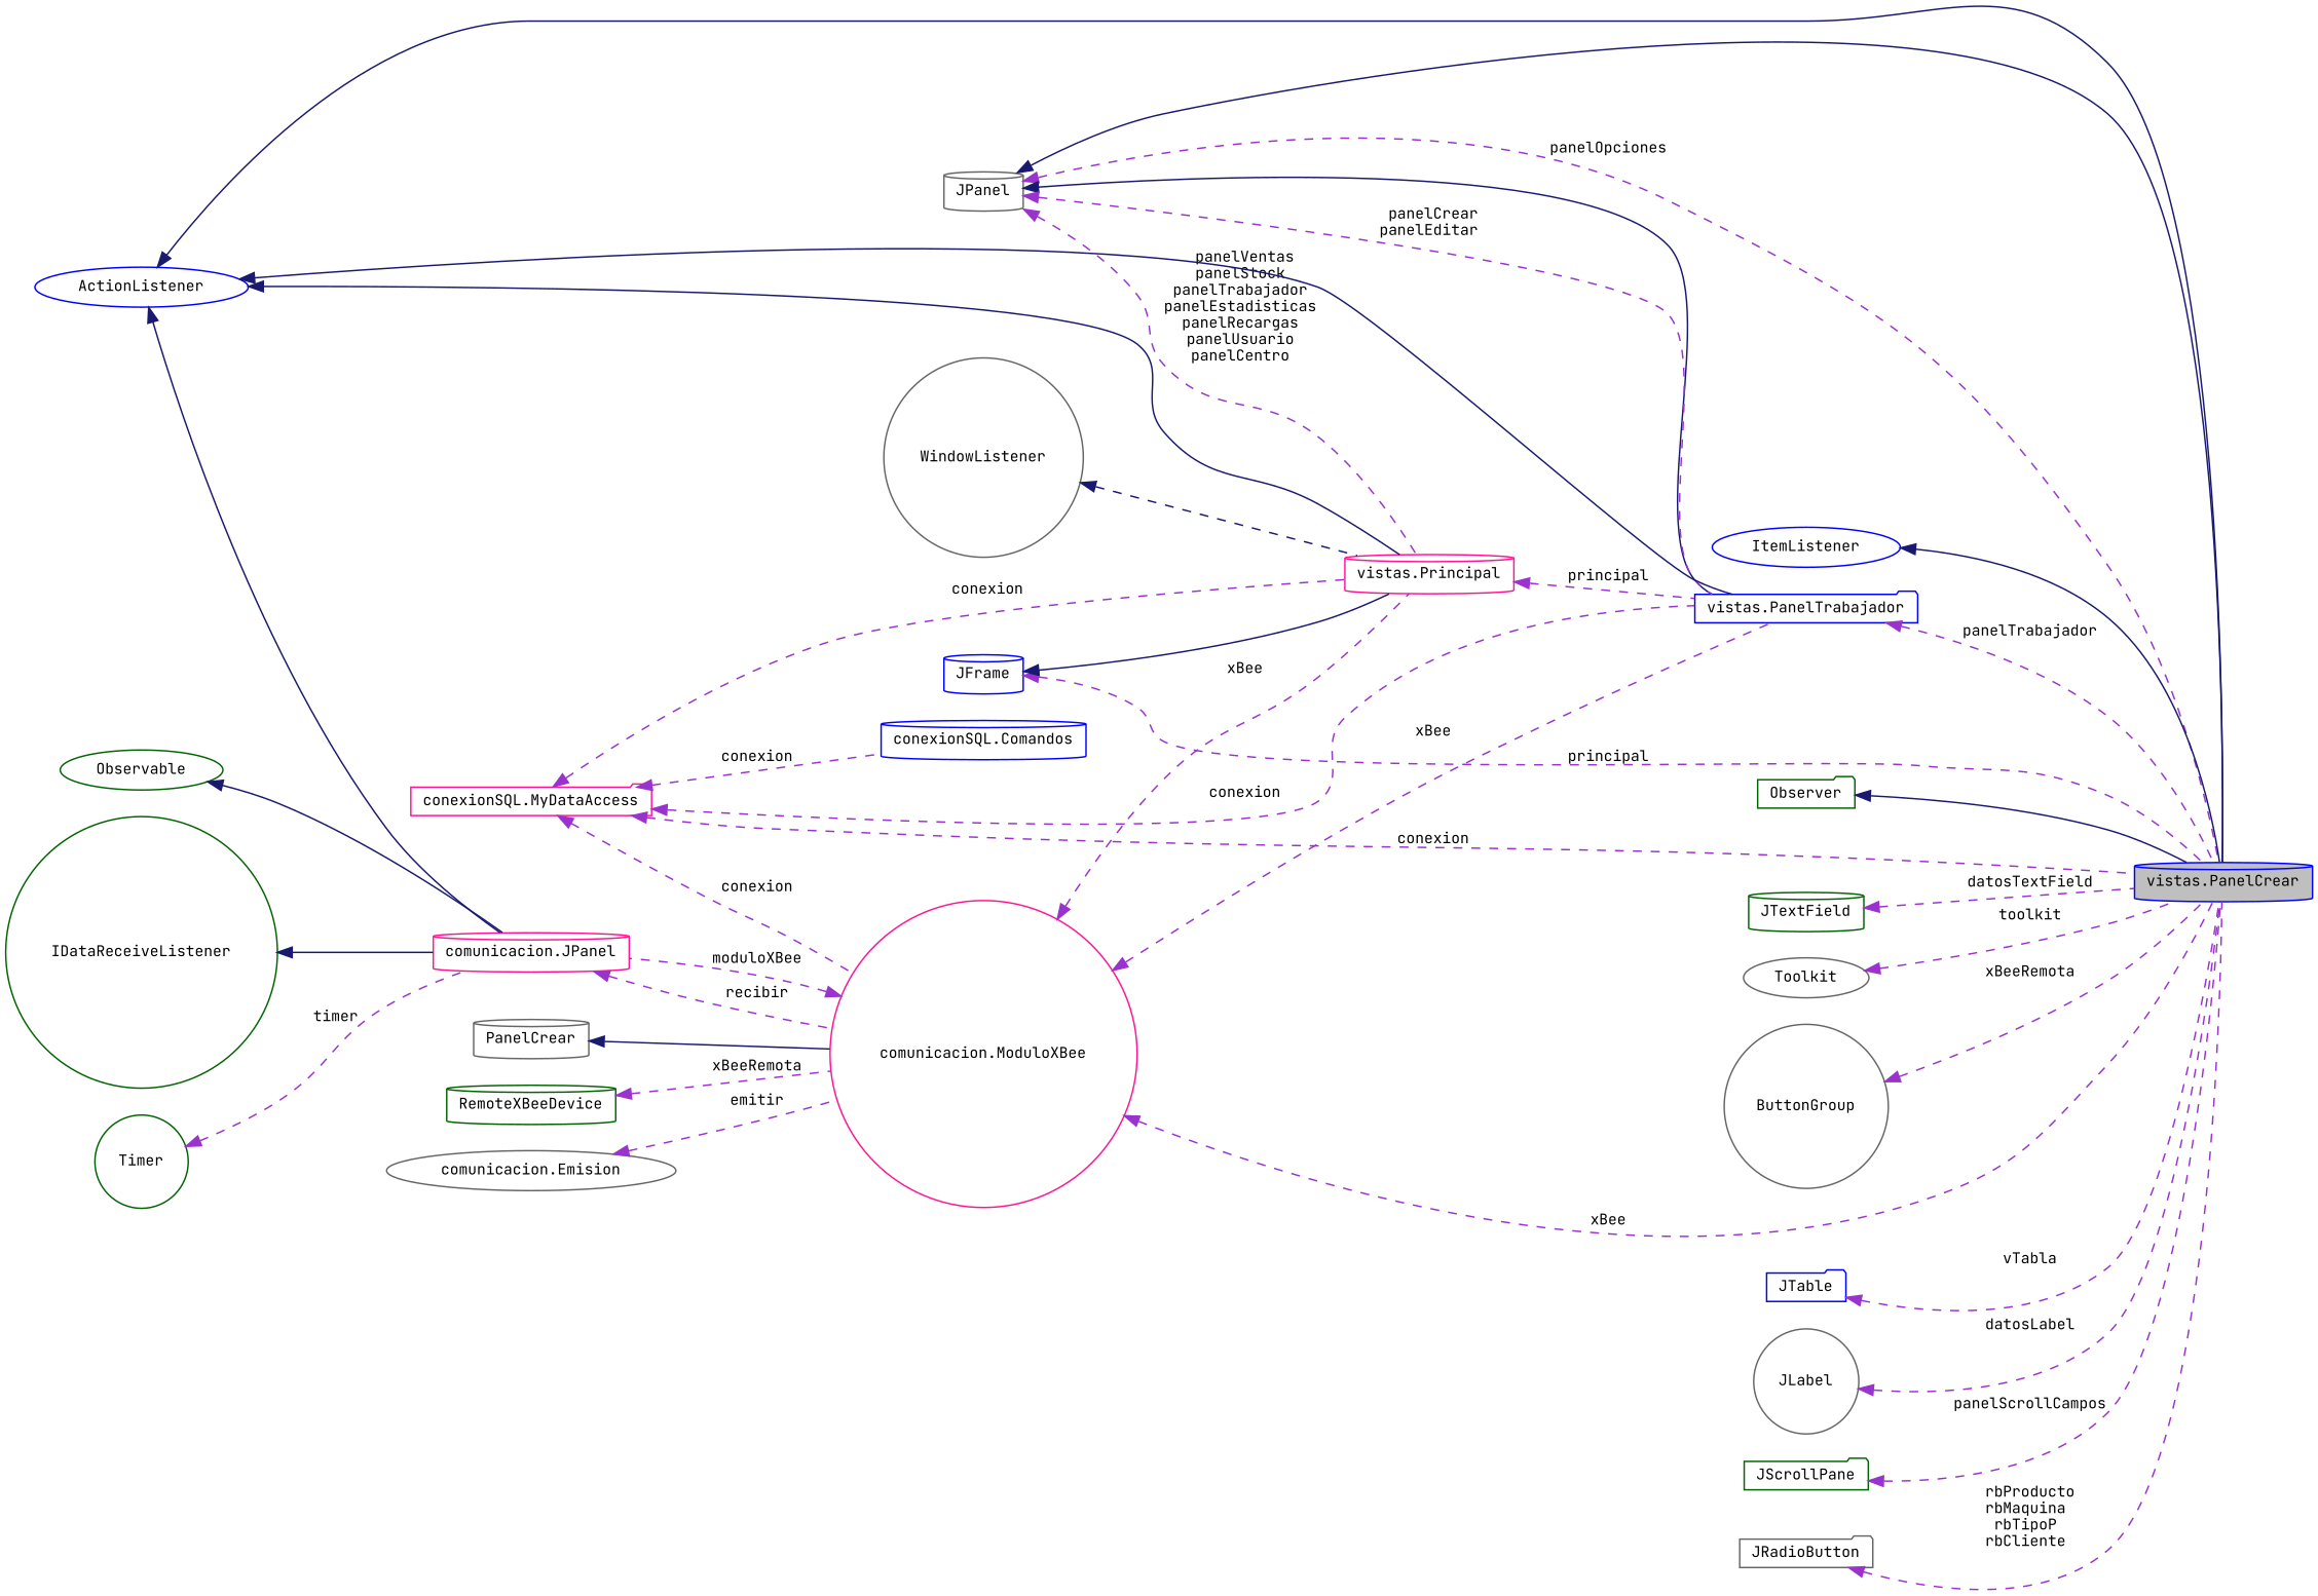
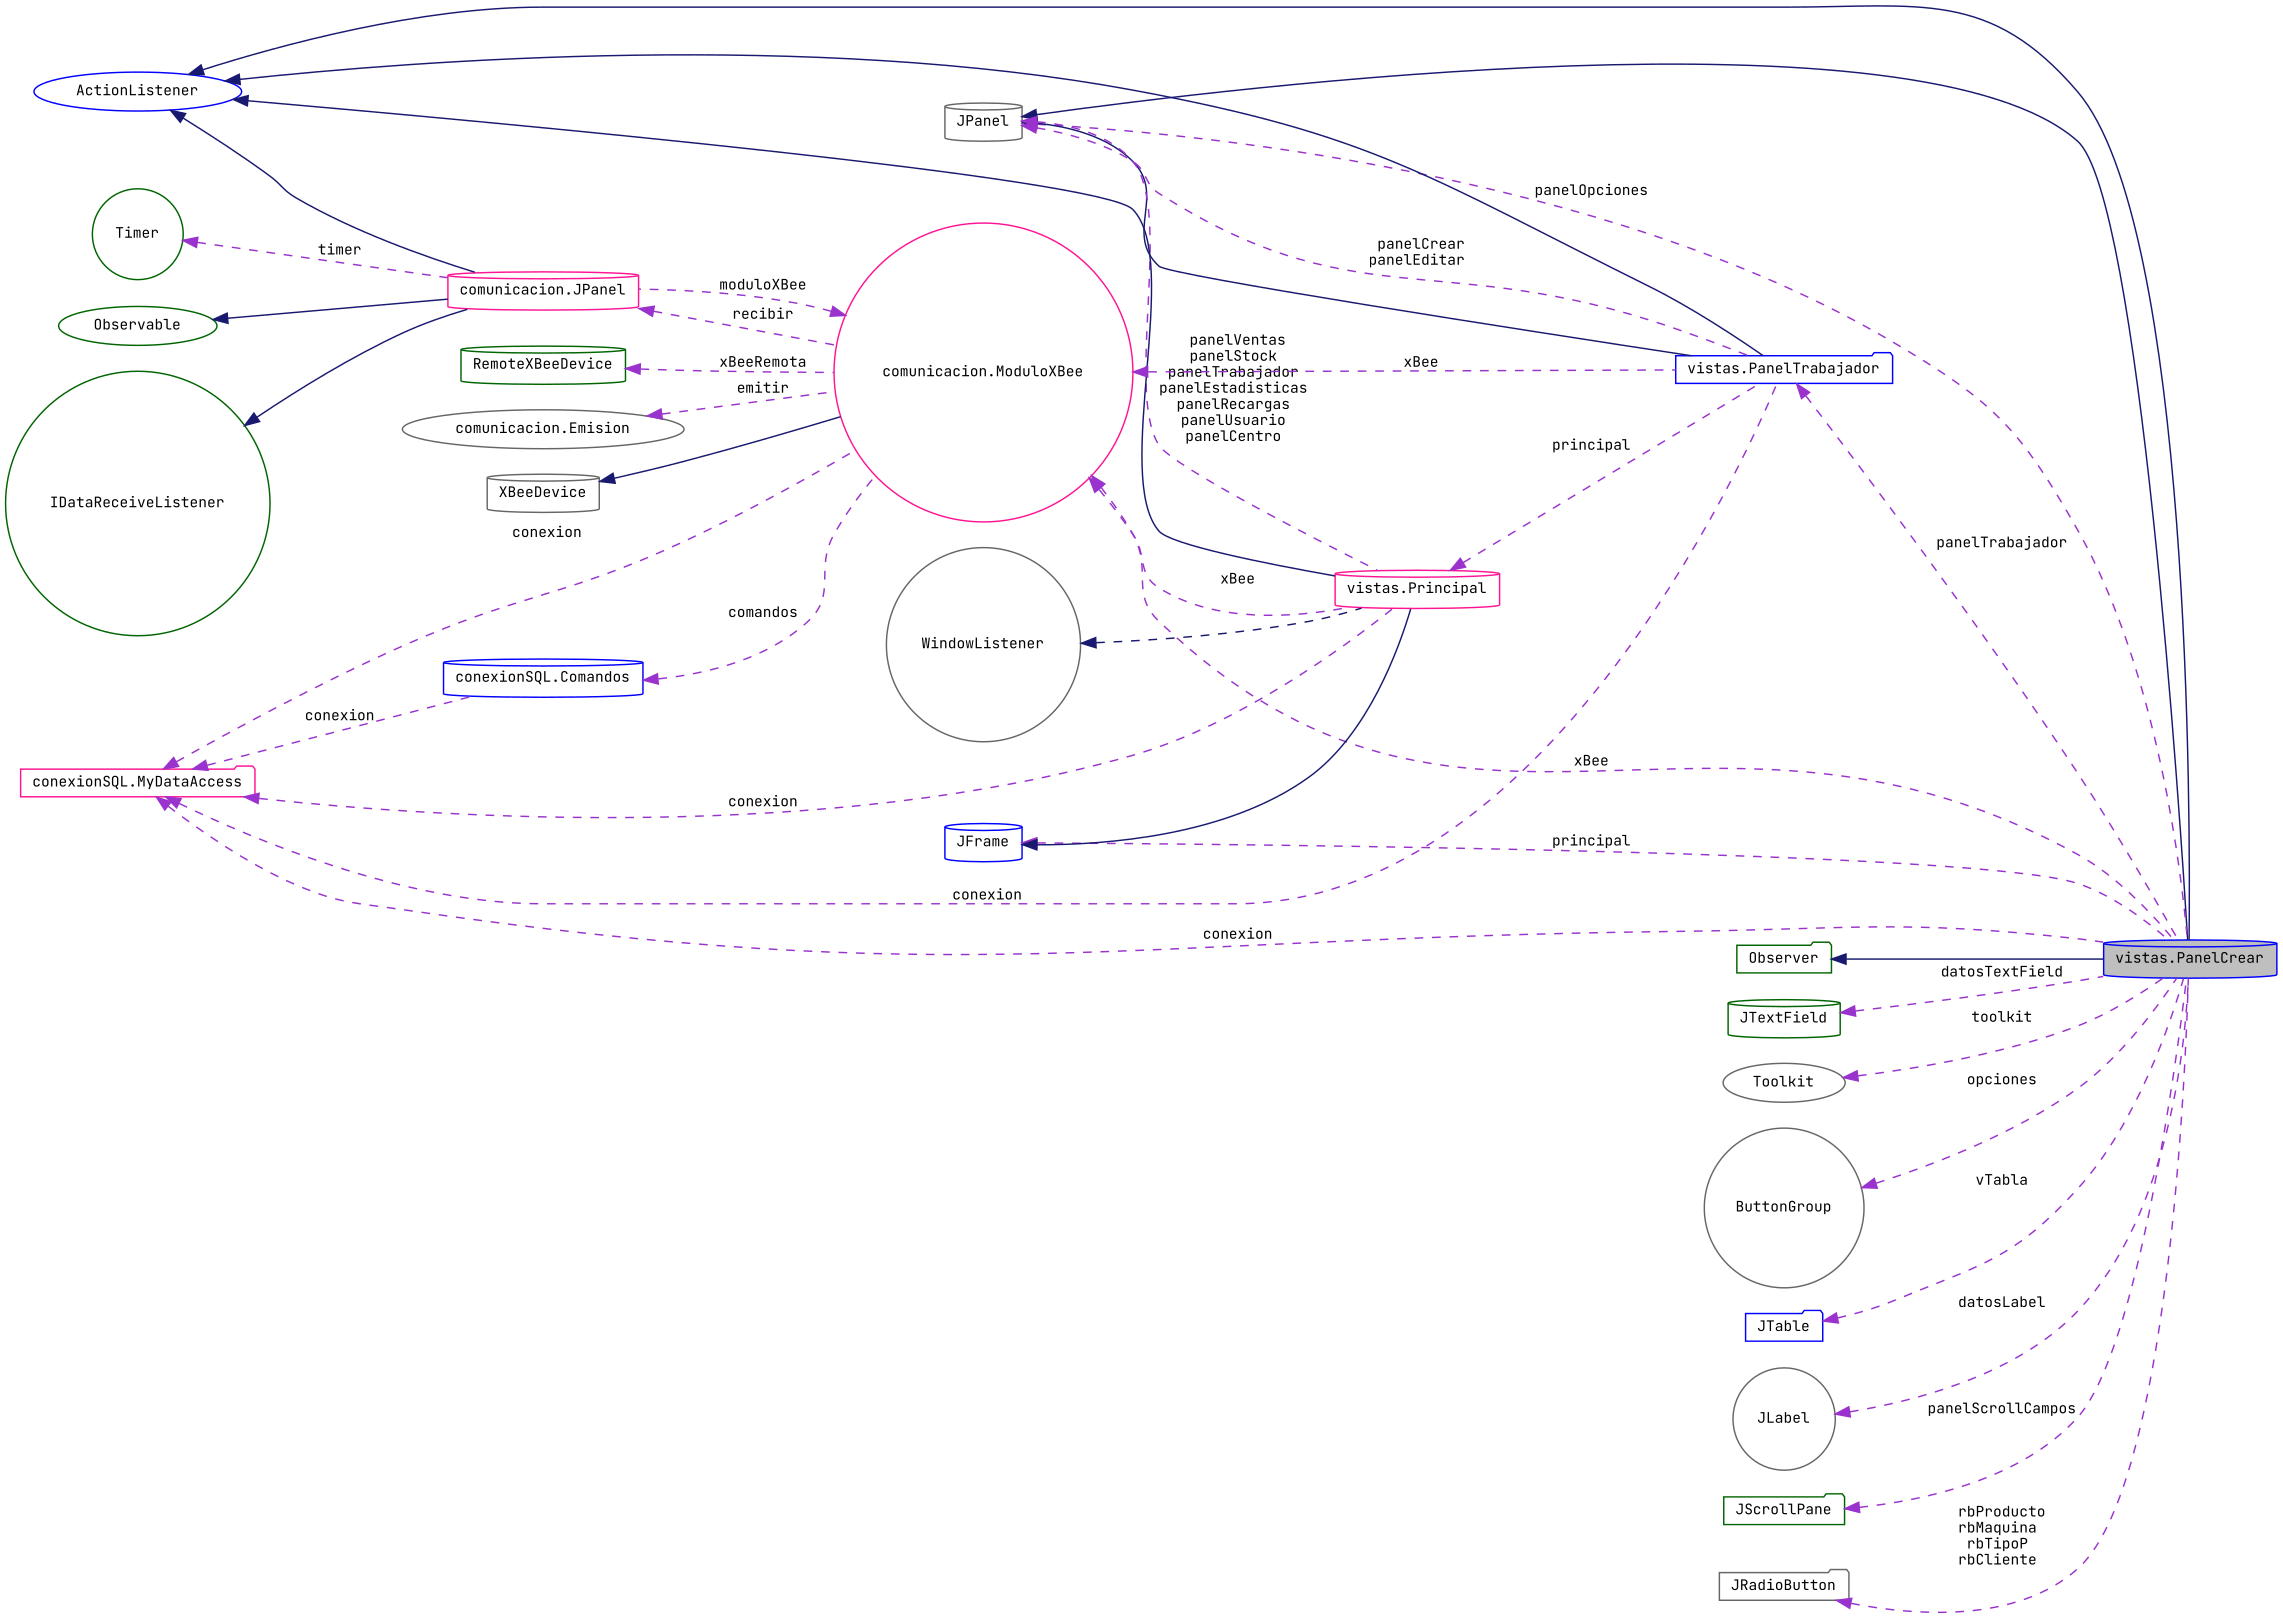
  digraph {
    fontname="JetBrains Mono"
    rankdir=LR
    node [color=gray40 fillcolor=white fontname="JetBrains Mono" fontsize=10 shape=cylinder style=filled]
    edge [color=darkorchid3 dir=back fontname="JetBrains Mono" fontsize=10 labelfontname=Helvetica labelfontsize=10 style=dashed]
    n1 [color=blue fillcolor=grey75 fontcolor=black height=0.2 label="vistas.PanelCrear" width=0.4]
    n2 [height=0.2 label=JPanel width=0.4]
    n3 [color=blue height=0.2 label="vistas.PanelTrabajador" shape=folder width=0.4]
    n4 [color=deeppink height=0.2 label="vistas.Principal" width=0.4]
-   n5 [color=blue height=0.2 label=ItemListener shape=ellipse width=0.4]
    n6 [color=blue height=0.2 label=ActionListener shape=ellipse width=0.4]
    n7 [color=deeppink height=0.2 label="comunicacion.JPanel" width=0.4]
    n8 [color=deeppink height=0.2 label="comunicacion.ModuloXBee" shape=circle width=0.4]
    n9 [color=darkgreen height=0.2 label=Observer shape=folder width=0.4]
-   n10 [height=0.2 label=PanelCrear width=0.4]
+   n10 [height=0.2 label=XBeeDevice width=0.4]
    n11 [color=blue height=0.2 label="conexionSQL.Comandos" width=0.4]
    n12 [color=deeppink height=0.2 label="conexionSQL.MyDataAccess" shape=folder width=0.4]
    n13 [color=darkgreen height=0.2 label=RemoteXBeeDevice width=0.4]
    n14 [color=darkgreen height=0.2 label=Observable shape=ellipse width=0.4]
    n15 [color=darkgreen height=0.2 label=IDataReceiveListener shape=circle width=0.4]
    n16 [color=darkgreen height=0.2 label=Timer shape=circle width=0.4]
    n17 [height=0.2 label="comunicacion.Emision" shape=ellipse width=0.4]
    n18 [color=darkgreen height=0.2 label=JTextField width=0.4]
    n19 [height=0.2 label=Toolkit shape=ellipse width=0.4]
    n20 [height=0.2 label=ButtonGroup shape=circle width=0.4]
    n21 [color=blue height=0.2 label=JFrame width=0.4]
    n22 [height=0.2 label=WindowListener shape=circle width=0.4]
    n23 [color=blue height=0.2 label=JTable shape=folder width=0.4]
    n24 [height=0.2 label=JLabel shape=circle width=0.4]
    n25 [color=darkgreen height=0.2 label=JScrollPane shape=folder width=0.4]
    n26 [height=0.2 label=JRadioButton shape=folder width=0.4]
    n2 -> n1 [color=midnightblue style=solid]
    n2 -> n1 [label=" panelOpciones"]
    n2 -> n3 [color=midnightblue style=solid]
    n2 -> n3 [label=" panelCrear\npanelEditar"]
    n2 -> n4 [label=" panelVentas\npanelStock\npanelTrabajador\npanelEstadisticas\npanelRecargas\npanelUsuario\npanelCentro"]
    n3 -> n1 [label=" panelTrabajador"]
    n4 -> n3 [label=" principal"]
-   n5 -> n1 [color=midnightblue style=solid]
    n6 -> n1 [color=midnightblue style=solid]
    n6 -> n3 [color=midnightblue style=solid]
    n6 -> n4 [color=midnightblue style=solid]
    n6 -> n7 [color=midnightblue style=solid]
    n7 -> n8 [label=" recibir"]
    n8 -> n1 [label=" xBee"]
    n8 -> n3 [label=" xBee"]
    n8 -> n4 [label=" xBee"]
    n8 -> n7 [label=" moduloXBee"]
    n9 -> n1 [color=midnightblue style=solid]
    n10 -> n8 [color=midnightblue style=solid]
+   n11 -> n8 [label=" comandos"]
    n12 -> n1 [label=" conexion"]
    n12 -> n3 [label=" conexion"]
    n12 -> n4 [label=" conexion"]
    n12 -> n8 [label=" conexion"]
    n12 -> n11 [label=" conexion"]
    n13 -> n8 [label=" xBeeRemota"]
    n14 -> n7 [color=midnightblue style=solid]
    n15 -> n7 [color=midnightblue style=solid]
    n16 -> n7 [label=" timer"]
    n17 -> n8 [label=" emitir"]
    n18 -> n1 [label=" datosTextField"]
    n19 -> n1 [label=" toolkit"]
-   n20 -> n1 [label=" xBeeRemota"]
+   n20 -> n1 [label=" opciones"]
    n21 -> n1 [label=" principal"]
    n21 -> n4 [color=midnightblue style=solid]
    n22 -> n4 [color=midnightblue]
    n23 -> n1 [label=" vTabla"]
    n24 -> n1 [label=" datosLabel"]
    n25 -> n1 [label=" panelScrollCampos"]
    n26 -> n1 [label=" rbProducto\nrbMaquina\nrbTipoP\nrbCliente"]
  }
